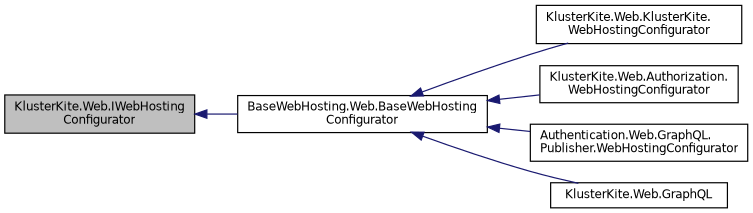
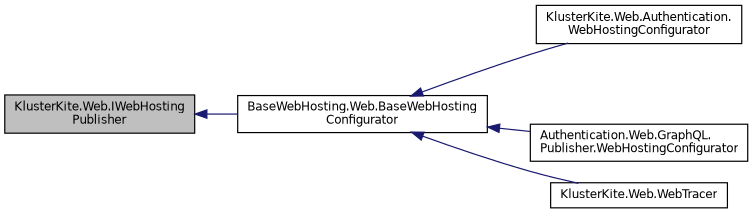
  digraph {
    rankdir=LR
    node [color=black fillcolor=white fontname=Helvetica fontsize=10 shape=record style=filled]
    edge [color=midnightblue dir=back fontname=Helvetica fontsize=10 labelfontname=Helvetica labelfontsize=10 style=solid]
-   n1 [fillcolor=grey75 fontcolor=black height=0.2 label="KlusterKite.Web.IWebHosting\lConfigurator" width=0.4]
+   n1 [fillcolor=grey75 fontcolor=black height=0.2 label="KlusterKite.Web.IWebHosting\lPublisher" width=0.4]
    n2 [height=0.2 label="BaseWebHosting.Web.BaseWebHosting\lConfigurator" width=0.4]
-   n3 [height=0.2 label="KlusterKite.Web.KlusterKite.\lWebHostingConfigurator" width=0.4]
-   n4 [height=0.2 label="KlusterKite.Web.Authorization.\lWebHostingConfigurator" width=0.4]
+   n3 [height=0.2 label="KlusterKite.Web.Authentication.\lWebHostingConfigurator" width=0.4]
    n5 [height=0.2 label="Authentication.Web.GraphQL.\lPublisher.WebHostingConfigurator" width=0.4]
-   n6 [height=0.2 label="KlusterKite.Web.GraphQL" width=0.4]
+   n6 [height=0.2 label="KlusterKite.Web.WebTracer" width=0.4]
    n1 -> n2
    n2 -> n3
-   n2 -> n4
    n2 -> n5
    n2 -> n6
  }
